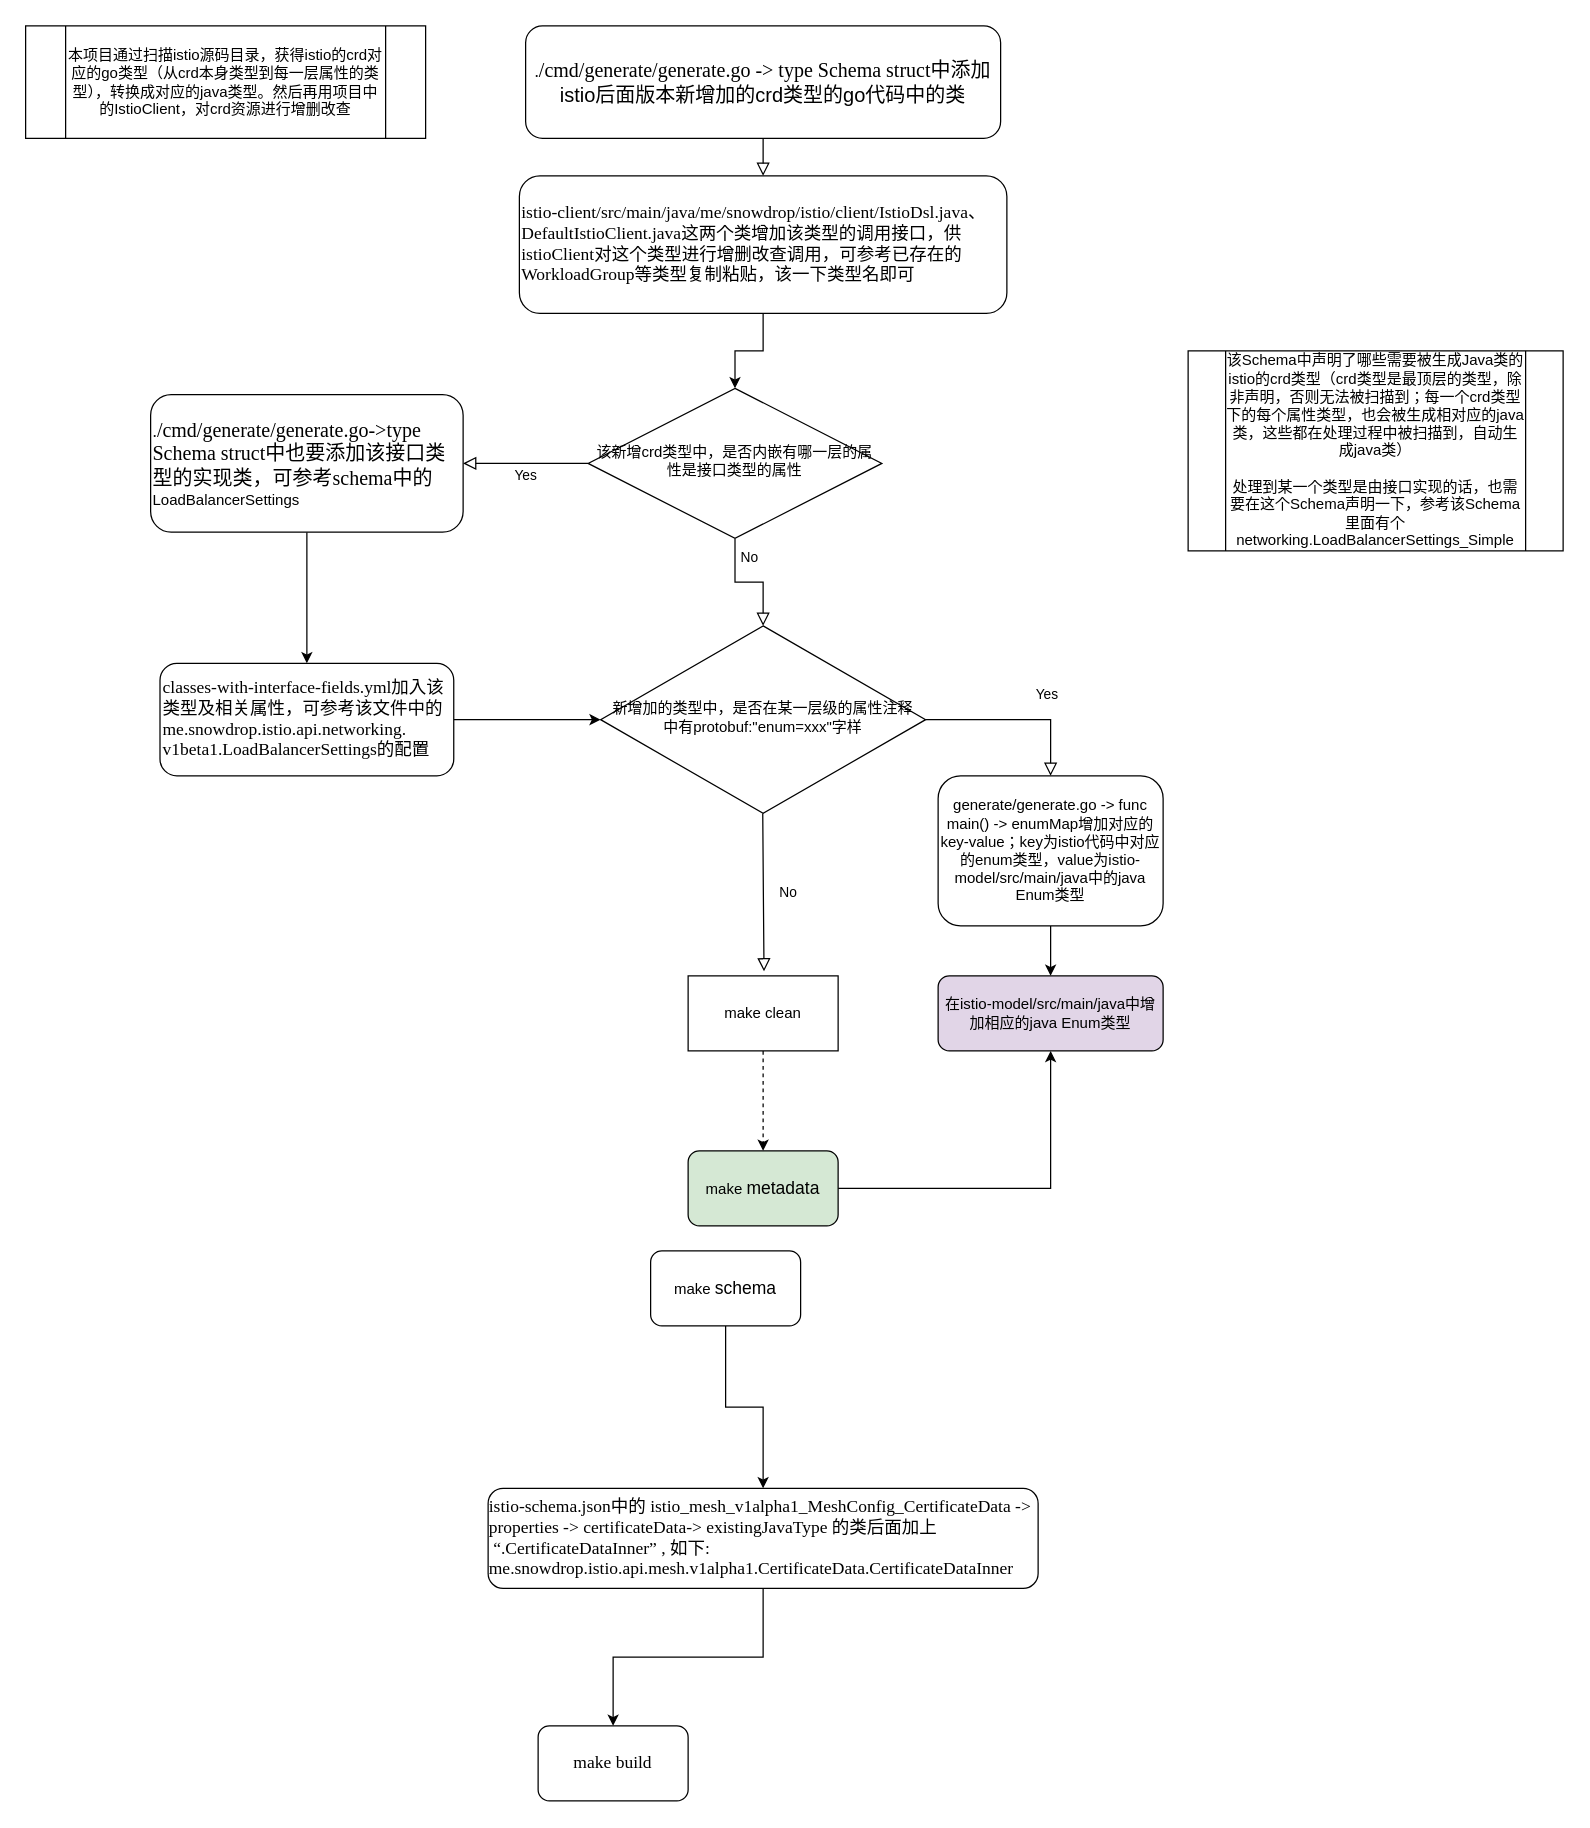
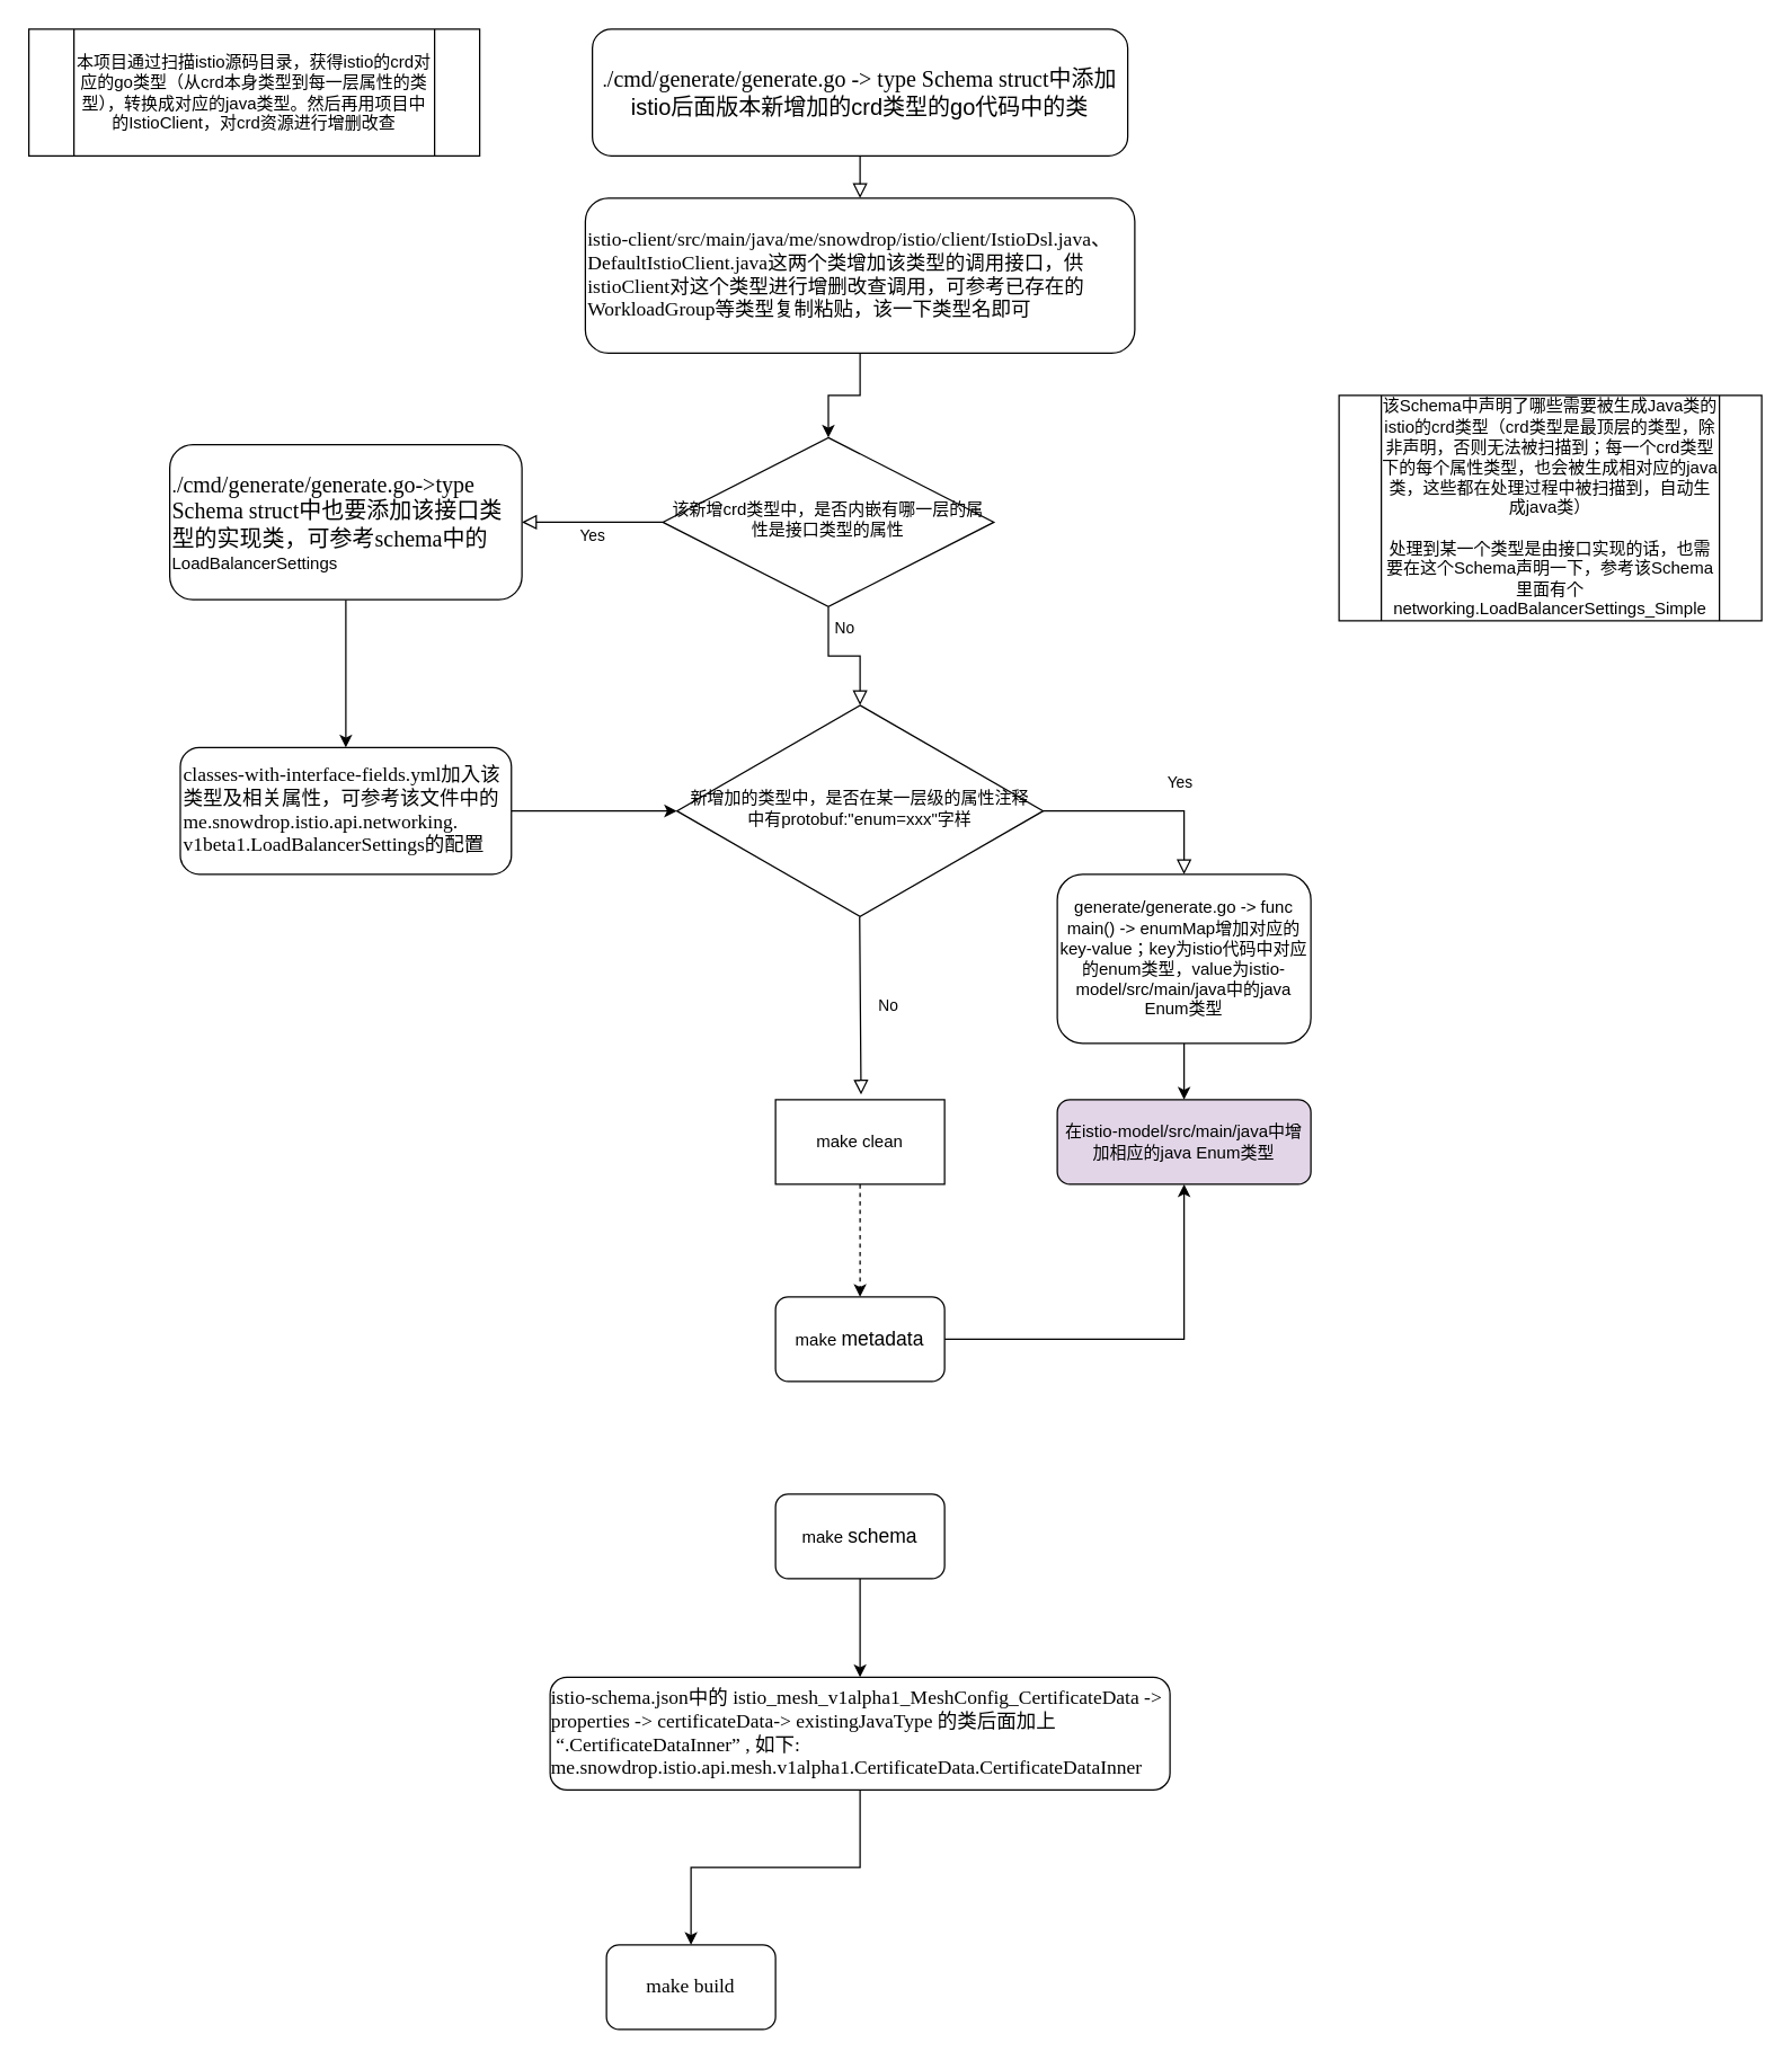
  <mxCell id="0" />
  <mxCell id="1" parent="0" />
  <mxCell id="2" value="" style="rounded=0;html=1;jettySize=auto;orthogonalLoop=1;fontSize=11;endArrow=block;endFill=0;endSize=8;strokeWidth=1;shadow=0;labelBackgroundColor=none;edgeStyle=orthogonalEdgeStyle;entryX=0.5;entryY=0;entryDx=0;entryDy=0;" parent="1" source="3" target="15" edge="1"><mxGeometry relative="1" as="geometry" /></mxCell>
  <mxCell id="3" value="&lt;p class=&quot;MsoNormal&quot; style=&quot;margin: 0pt 0pt 0.0pt ; text-align: justify ; font-family: &amp;#34;times new roman&amp;#34; ; font-size: 10.5pt&quot;&gt;&lt;span style=&quot;font-size: 10.5pt&quot;&gt;.&lt;/span&gt;&lt;span style=&quot;font-size: 12pt&quot;&gt;/cmd/generate/generate.go&lt;/span&gt;&lt;span style=&quot;font-size: 12pt&quot;&gt;&amp;nbsp;-&amp;gt; &lt;/span&gt;&lt;span style=&quot;font-size: 12pt&quot;&gt;type Schema struct&lt;/span&gt;&lt;span style=&quot;font-size: 12pt&quot;&gt;&lt;font face=&quot;宋体&quot;&gt;中添加&lt;/font&gt;&lt;/span&gt;&lt;/p&gt;&lt;span style=&quot;font-size: 16px ; text-align: justify&quot;&gt;istio后面版本&lt;/span&gt;&lt;span style=&quot;font-size: 12pt ; text-align: justify&quot;&gt;新增加的crd类型的go代码中的类&lt;/span&gt;&lt;span style=&quot;font-size: 16px ; text-align: justify&quot;&gt;&lt;br&gt;&lt;/span&gt;" style="rounded=1;whiteSpace=wrap;html=1;fontSize=12;glass=0;strokeWidth=1;shadow=0;" parent="1" vertex="1"><mxGeometry x="420" y="20" width="380" height="90" as="geometry" /></mxCell>
  <mxCell id="4" value="No" style="rounded=0;html=1;jettySize=auto;orthogonalLoop=1;fontSize=11;endArrow=block;endFill=0;endSize=8;strokeWidth=1;shadow=0;labelBackgroundColor=none;edgeStyle=orthogonalEdgeStyle;" parent="1" source="6" target="10" edge="1"><mxGeometry y="20" relative="1" as="geometry"><mxPoint as="offset" /></mxGeometry></mxCell>
  <mxCell id="5" value="Yes" style="edgeStyle=orthogonalEdgeStyle;rounded=0;html=1;jettySize=auto;orthogonalLoop=1;fontSize=11;endArrow=block;endFill=0;endSize=8;strokeWidth=1;shadow=0;labelBackgroundColor=none;" parent="1" source="6" target="8" edge="1"><mxGeometry y="10" relative="1" as="geometry"><mxPoint as="offset" /></mxGeometry></mxCell>
  <mxCell id="6" value="该新增crd类型中，是否内嵌有哪一层的属性是接口类型的属性" style="rhombus;whiteSpace=wrap;html=1;shadow=0;fontFamily=Helvetica;fontSize=12;align=center;strokeWidth=1;spacing=6;spacingTop=-4;" parent="1" vertex="1"><mxGeometry x="470" y="310" width="235" height="120" as="geometry" /></mxCell>
  <mxCell id="7" value="" style="edgeStyle=orthogonalEdgeStyle;rounded=0;orthogonalLoop=1;jettySize=auto;html=1;" parent="1" source="8" target="12" edge="1"><mxGeometry relative="1" as="geometry" /></mxCell>
  <mxCell id="8" value="&lt;p class=&quot;MsoNormal&quot; style=&quot;margin: 0pt 0pt 0.0pt ; font-family: &amp;#34;times new roman&amp;#34; ; font-size: 10.5pt&quot;&gt;&lt;span style=&quot;font-size: 10.5pt&quot;&gt;.&lt;/span&gt;&lt;span style=&quot;font-size: 12pt&quot;&gt;/cmd/generate/generate.go&lt;/span&gt;&lt;span style=&quot;font-size: 12pt&quot;&gt;-&amp;gt;&lt;/span&gt;&lt;span style=&quot;font-size: 12pt&quot;&gt;type Schema struct&lt;/span&gt;&lt;span style=&quot;font-size: 12pt&quot;&gt;&lt;font face=&quot;宋体&quot;&gt;中也要添加该接口类型的实现类，可参考schema中的&lt;/font&gt;&lt;/span&gt;&lt;/p&gt;&lt;span style=&quot;font-family: &amp;#34;helvetica&amp;#34; ; text-align: center&quot;&gt;LoadBalancerSettings&lt;/span&gt;" style="rounded=1;whiteSpace=wrap;html=1;fontSize=12;glass=0;strokeWidth=1;shadow=0;fontFamily=宋体;align=left;" parent="1" vertex="1"><mxGeometry x="120" y="315" width="250" height="110" as="geometry" /></mxCell>
  <mxCell id="9" value="Yes" style="rounded=0;html=1;jettySize=auto;orthogonalLoop=1;fontSize=11;endArrow=block;endFill=0;endSize=8;strokeWidth=1;shadow=0;labelBackgroundColor=none;edgeStyle=orthogonalEdgeStyle;exitX=1;exitY=0.5;exitDx=0;exitDy=0;entryX=0.5;entryY=0;entryDx=0;entryDy=0;" parent="1" source="10" target="17" edge="1"><mxGeometry x="0.333" y="20" relative="1" as="geometry"><mxPoint as="offset" /><mxPoint x="480" y="610" as="sourcePoint" /><mxPoint x="460" y="810" as="targetPoint" /><Array as="points"><mxPoint x="840" y="575" /></Array></mxGeometry></mxCell>
  <mxCell id="10" value="新增加的类型中，是否在某一层级的属性注释中有protobuf:&quot;enum=xxx&quot;字样" style="rhombus;whiteSpace=wrap;html=1;shadow=0;fontFamily=Helvetica;fontSize=12;align=center;strokeWidth=1;spacing=6;spacingTop=-4;" parent="1" vertex="1"><mxGeometry x="480" y="500" width="260" height="150" as="geometry" /></mxCell>
  <mxCell id="11" style="edgeStyle=orthogonalEdgeStyle;rounded=0;orthogonalLoop=1;jettySize=auto;html=1;entryX=0;entryY=0.5;entryDx=0;entryDy=0;" parent="1" source="12" target="10" edge="1"><mxGeometry relative="1" as="geometry" /></mxCell>
  <mxCell id="12" value="&lt;p class=&quot;MsoNormal&quot; style=&quot;margin: 0pt 0pt 0.0pt; font-family: calibri; font-size: 10.5pt;&quot;&gt;&lt;span style=&quot;font-size: 10.5pt&quot;&gt;classes-with-interface-fields.yml加入该类型及相关属性，可参考该文件中的me.snowdrop.istio.api.networking.&lt;/span&gt;&lt;/p&gt;&lt;p class=&quot;MsoNormal&quot; style=&quot;margin: 0pt 0pt 0.0pt; font-family: calibri; font-size: 10.5pt;&quot;&gt;&lt;span style=&quot;font-size: 10.5pt&quot;&gt;v1beta1.LoadBalancerSettings的配置&lt;/span&gt;&lt;/p&gt;" style="rounded=1;whiteSpace=wrap;html=1;fontSize=12;glass=0;strokeWidth=1;shadow=0;align=left;" parent="1" vertex="1"><mxGeometry x="127.5" y="530" width="235" height="90" as="geometry" /></mxCell>
  <mxCell id="13" value="该Schema中声明了哪些需要被生成Java类的istio的crd类型（crd类型是最顶层的类型，除非声明，否则无法被扫描到；每一个crd类型下的每个属性类型，也会被生成相对应的java类，这些都在处理过程中被扫描到，自动生成java类）&lt;br&gt;&lt;br&gt;处理到某一个类型是由接口实现的话，也需要在这个Schema声明一下，参考该Schema里面有个networking.LoadBalancerSettings_Simple" style="shape=process;whiteSpace=wrap;html=1;backgroundOutline=1;" parent="1" vertex="1"><mxGeometry x="950" y="280" width="300" height="160" as="geometry" /></mxCell>
  <mxCell id="14" style="edgeStyle=orthogonalEdgeStyle;rounded=0;orthogonalLoop=1;jettySize=auto;html=1;entryX=0.5;entryY=0;entryDx=0;entryDy=0;" parent="1" source="15" target="6" edge="1"><mxGeometry relative="1" as="geometry" /></mxCell>
  <mxCell id="15" value="&lt;p class=&quot;MsoNormal&quot; style=&quot;margin: 0pt 0pt 0.0pt&quot;&gt;&lt;font face=&quot;times new roman&quot;&gt;&lt;span style=&quot;font-size: 14px&quot;&gt;istio-client/src/main/java/me/snowdrop/istio/client/IstioDsl.java、DefaultIstioClient.java这两个类增加该类型的调用接口，供istioClient对这个类型进行增删改查调用，可参考已存在的WorkloadGroup等类型复制粘贴，该一下类型名即可&lt;/span&gt;&lt;/font&gt;&lt;br&gt;&lt;/p&gt;" style="rounded=1;whiteSpace=wrap;html=1;fontSize=12;glass=0;strokeWidth=1;shadow=0;fontFamily=宋体;align=left;" parent="1" vertex="1"><mxGeometry x="415" y="140" width="390" height="110" as="geometry" /></mxCell>
  <mxCell id="16" style="edgeStyle=orthogonalEdgeStyle;rounded=0;orthogonalLoop=1;jettySize=auto;html=1;entryX=0.5;entryY=0;entryDx=0;entryDy=0;" parent="1" source="17" target="18" edge="1"><mxGeometry relative="1" as="geometry" /></mxCell>
  <mxCell id="17" value="generate/generate.go -&amp;gt; func main() -&amp;gt; enumMap增加对应的key-value；key为istio代码中对应的enum类型，value为istio-model/src/main/java中的java Enum类型" style="rounded=1;whiteSpace=wrap;html=1;" parent="1" vertex="1"><mxGeometry x="750" y="620" width="180" height="120" as="geometry" /></mxCell>
  <mxCell id="18" value="在istio-model/src/main/java中增加相应的java Enum类型" style="rounded=1;whiteSpace=wrap;html=1;fillColor=#e1d5e7;" parent="1" vertex="1"><mxGeometry x="750" y="780" width="180" height="60" as="geometry" /></mxCell>
  <mxCell id="19" value="" style="edgeStyle=orthogonalEdgeStyle;rounded=0;orthogonalLoop=1;jettySize=auto;html=1;dashed=1;" parent="1" source="20" target="22" edge="1"><mxGeometry relative="1" as="geometry" /></mxCell>
  <mxCell id="20" value="make clean" style="whiteSpace=wrap;html=1;rounded=0;" parent="1" vertex="1"><mxGeometry x="550" y="780" width="120" height="60" as="geometry" /></mxCell>
  <mxCell id="21" value="" style="edgeStyle=orthogonalEdgeStyle;rounded=0;orthogonalLoop=1;jettySize=auto;html=1;" parent="1" source="22" target="18" edge="1"><mxGeometry relative="1" as="geometry" /></mxCell>
- <mxCell id="22" value="make&amp;nbsp;&lt;span style=&quot;font-size: 10.5pt ; text-align: justify&quot;&gt;metadata&lt;/span&gt;" style="rounded=1;whiteSpace=wrap;html=1;fillColor=#d5e8d4;" parent="1" vertex="1"><mxGeometry x="550" y="920" width="120" height="60" as="geometry" /></mxCell>
+ <mxCell id="22" value="make&amp;nbsp;&lt;span style=&quot;font-size: 10.5pt ; text-align: justify&quot;&gt;metadata&lt;/span&gt;" style="rounded=1;whiteSpace=wrap;html=1;" parent="1" vertex="1"><mxGeometry x="550" y="920" width="120" height="60" as="geometry" /></mxCell>
  <mxCell id="23" value="" style="edgeStyle=orthogonalEdgeStyle;rounded=0;orthogonalLoop=1;jettySize=auto;html=1;" parent="1" source="24" target="26" edge="1"><mxGeometry relative="1" as="geometry" /></mxCell>
- <mxCell id="24" value="make&amp;nbsp;&lt;span style=&quot;font-size: 10.5pt ; text-align: justify&quot;&gt;schema&lt;/span&gt;" style="whiteSpace=wrap;html=1;rounded=1;" parent="1" vertex="1"><mxGeometry x="520" y="1000" width="120" height="60" as="geometry" /></mxCell>
+ <mxCell id="24" value="make&amp;nbsp;&lt;span style=&quot;font-size: 10.5pt ; text-align: justify&quot;&gt;schema&lt;/span&gt;" style="whiteSpace=wrap;html=1;rounded=1;" parent="1" vertex="1"><mxGeometry x="550" y="1060" width="120" height="60" as="geometry" /></mxCell>
  <mxCell id="25" value="" style="edgeStyle=orthogonalEdgeStyle;rounded=0;orthogonalLoop=1;jettySize=auto;html=1;" parent="1" source="26" target="27" edge="1"><mxGeometry relative="1" as="geometry" /></mxCell>
  <mxCell id="26" value="&lt;p class=&quot;MsoNormal&quot; style=&quot;margin: 0pt 0pt 0.0pt ; text-align: left ; font-family: &amp;#34;calibri&amp;#34; ; font-size: 10.5pt&quot;&gt;&lt;span style=&quot;font-size: 10.5pt&quot;&gt;istio-schema.json&lt;font face=&quot;宋体&quot;&gt;中的 &lt;/font&gt;&lt;font face=&quot;Calibri&quot;&gt;istio_mesh_v1alpha1_MeshConfig_CertificateData -&amp;gt; properties -&amp;gt; certificateData-&amp;gt; existingJavaType &lt;/font&gt;&lt;/span&gt;&lt;span style=&quot;font-size: 10.5pt&quot;&gt;&lt;font face=&quot;宋体&quot;&gt;的&lt;/font&gt;&lt;/span&gt;&lt;span style=&quot;font-size: 10.5pt&quot;&gt;&lt;font face=&quot;宋体&quot;&gt;类后面加上&lt;/font&gt; &amp;nbsp;“&lt;font face=&quot;Calibri&quot;&gt;.CertificateDataInner&lt;/font&gt;&lt;font face=&quot;宋体&quot;&gt;” &lt;/font&gt;&lt;font face=&quot;Calibri&quot;&gt;, &lt;/font&gt;&lt;font face=&quot;宋体&quot;&gt;如下&lt;/font&gt;&lt;font face=&quot;Calibri&quot;&gt;: me.snowdrop.istio.api.mesh.v1alpha1.CertificateData.CertificateDataInner&lt;/font&gt;&lt;/span&gt;&lt;span style=&quot;font-size: 10.5pt&quot;&gt;&lt;/span&gt;&lt;/p&gt;" style="whiteSpace=wrap;html=1;rounded=1;" parent="1" vertex="1"><mxGeometry x="390" y="1190" width="440" height="80" as="geometry" /></mxCell>
  <mxCell id="27" value="&lt;p class=&quot;MsoNormal&quot; style=&quot;margin: 0pt 0pt 0.0pt ; text-align: justify ; font-family: &amp;#34;calibri&amp;#34; ; font-size: 10.5pt&quot;&gt;&lt;span style=&quot;font-size: 10.5pt&quot;&gt;make &lt;/span&gt;&lt;span style=&quot;font-size: 10.5pt&quot;&gt;build&lt;/span&gt;&lt;span style=&quot;font-size: 10.5pt&quot;&gt;&lt;/span&gt;&lt;/p&gt;" style="whiteSpace=wrap;html=1;rounded=1;" parent="1" vertex="1"><mxGeometry x="430" y="1380" width="120" height="60" as="geometry" /></mxCell>
  <mxCell id="28" value="No" style="rounded=0;html=1;jettySize=auto;orthogonalLoop=1;fontSize=11;endArrow=block;endFill=0;endSize=8;strokeWidth=1;shadow=0;labelBackgroundColor=none;edgeStyle=orthogonalEdgeStyle;entryX=0.506;entryY=-0.06;entryDx=0;entryDy=0;entryPerimeter=0;" parent="1" target="20" edge="1"><mxGeometry y="20" relative="1" as="geometry"><mxPoint as="offset" /><mxPoint x="609.7" y="650" as="sourcePoint" /><mxPoint x="609.7" y="720" as="targetPoint" /></mxGeometry></mxCell>
  <mxCell id="29" value="本项目通过扫描istio源码目录，获得istio的crd对应的go类型（从crd本身类型到每一层属性的类型），转换成对应的java类型。然后再用项目中的IstioClient，对crd资源进行增删改查" style="shape=process;whiteSpace=wrap;html=1;backgroundOutline=1;" parent="1" vertex="1"><mxGeometry x="20" y="20" width="320" height="90" as="geometry" /></mxCell>
